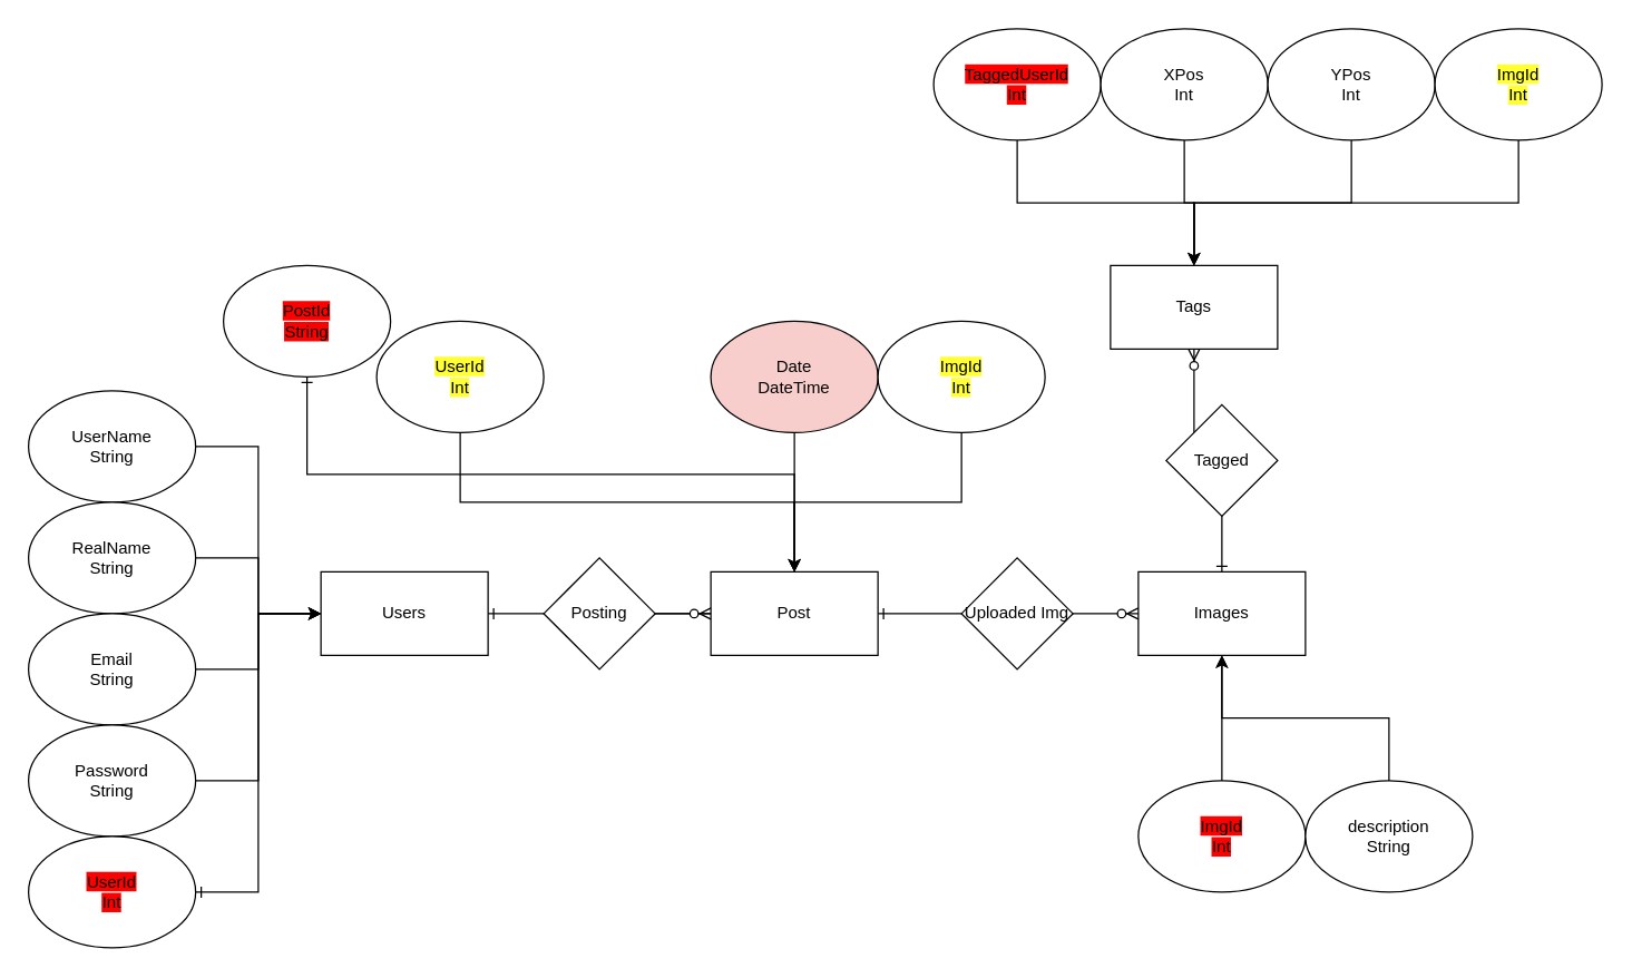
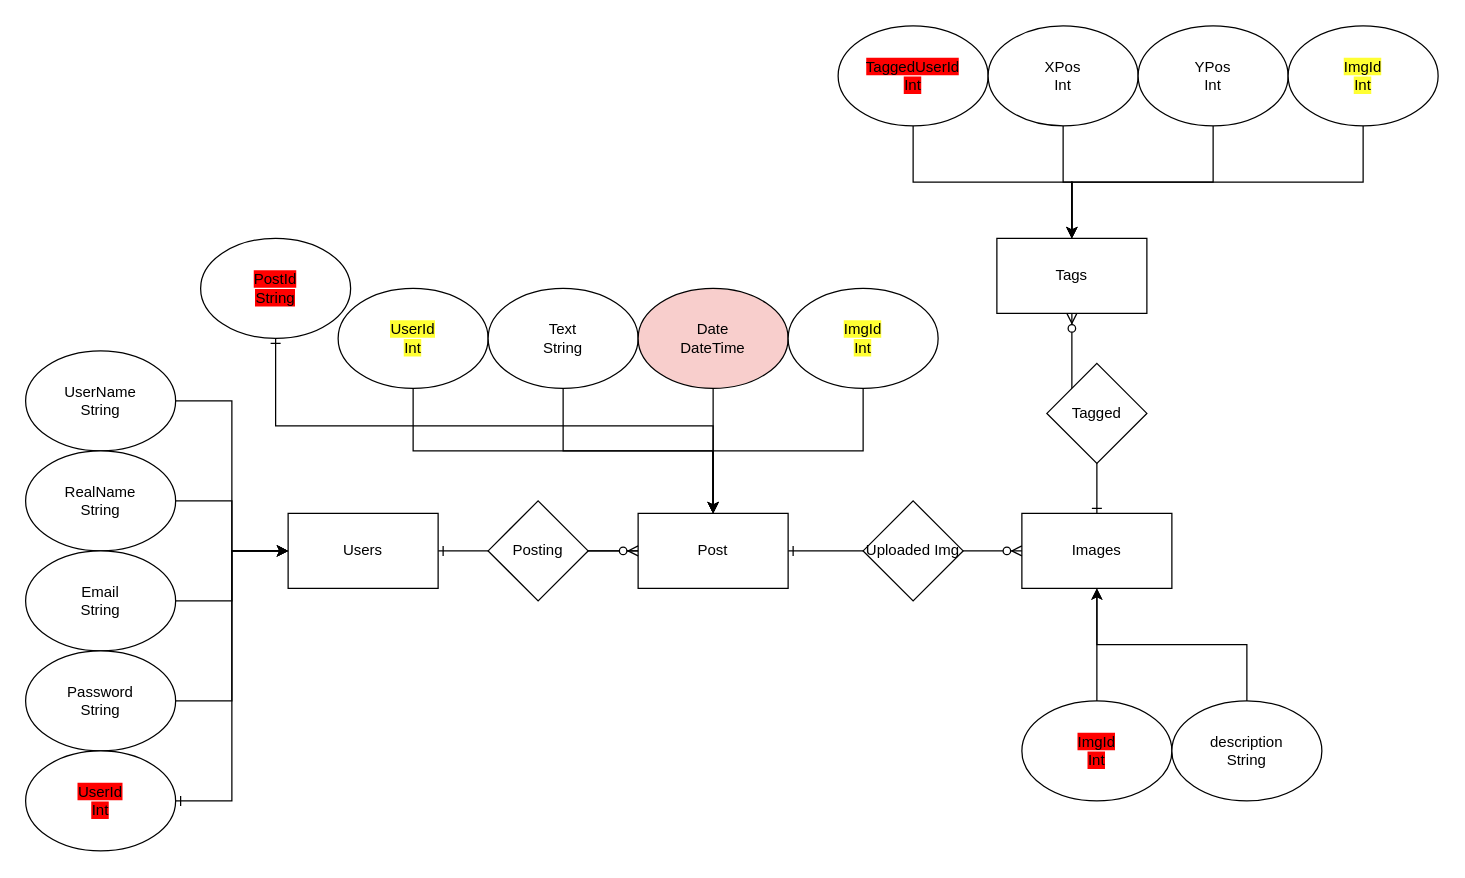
  <mxCell id="0" />
  <mxCell id="1" parent="0" />
  <mxCell id="2" style="edgeStyle=orthogonalEdgeStyle;rounded=0;orthogonalLoop=1;jettySize=auto;html=1;exitX=1;exitY=0.5;exitDx=0;exitDy=0;entryX=0;entryY=0.5;entryDx=0;entryDy=0;endArrow=none;endFill=0;startArrow=ERone;startFill=0;" edge="1" parent="1" source="3" target="8"><mxGeometry relative="1" as="geometry" /></mxCell>
  <mxCell id="3" value="Users" style="rounded=0;whiteSpace=wrap;html=1;" vertex="1" parent="1"><mxGeometry x="230" y="410" width="120" height="60" as="geometry" /></mxCell>
  <mxCell id="4" value="Images" style="rounded=0;whiteSpace=wrap;html=1;" vertex="1" parent="1"><mxGeometry x="817" y="410" width="120" height="60" as="geometry" /></mxCell>
  <mxCell id="5" style="edgeStyle=orthogonalEdgeStyle;rounded=0;orthogonalLoop=1;jettySize=auto;html=1;exitX=0.5;exitY=1;exitDx=0;exitDy=0;entryX=0.5;entryY=0;entryDx=0;entryDy=0;endArrow=ERone;endFill=0;startArrow=ERzeroToMany;startFill=1;" edge="1" parent="1" source="6" target="4"><mxGeometry relative="1" as="geometry" /></mxCell>
  <mxCell id="6" value="Tags" style="rounded=0;whiteSpace=wrap;html=1;" vertex="1" parent="1"><mxGeometry x="797" y="190" width="120" height="60" as="geometry" /></mxCell>
  <mxCell id="7" style="edgeStyle=orthogonalEdgeStyle;rounded=0;orthogonalLoop=1;jettySize=auto;html=1;exitX=1;exitY=0.5;exitDx=0;exitDy=0;endArrow=ERzeroToMany;endFill=1;startArrow=ERone;startFill=0;" edge="1" parent="1" source="8" target="4"><mxGeometry relative="1" as="geometry" /></mxCell>
  <mxCell id="8" value="Post" style="rounded=0;whiteSpace=wrap;html=1;" vertex="1" parent="1"><mxGeometry x="510" y="410" width="120" height="60" as="geometry" /></mxCell>
  <mxCell id="9" style="edgeStyle=orthogonalEdgeStyle;rounded=0;orthogonalLoop=1;jettySize=auto;html=1;exitX=1;exitY=0.5;exitDx=0;exitDy=0;entryX=0;entryY=0.5;entryDx=0;entryDy=0;" edge="1" parent="1" source="10" target="3"><mxGeometry relative="1" as="geometry" /></mxCell>
  <mxCell id="10" value="&lt;span style=&quot;background-color: rgb(255 , 255 , 255)&quot;&gt;UserName&lt;br&gt;String&lt;br&gt;&lt;/span&gt;" style="ellipse;whiteSpace=wrap;html=1;" vertex="1" parent="1"><mxGeometry x="20" y="280" width="120" height="80" as="geometry" /></mxCell>
  <mxCell id="11" style="edgeStyle=orthogonalEdgeStyle;rounded=0;orthogonalLoop=1;jettySize=auto;html=1;exitX=1;exitY=0.5;exitDx=0;exitDy=0;entryX=0;entryY=0.5;entryDx=0;entryDy=0;" edge="1" parent="1" source="12" target="3"><mxGeometry relative="1" as="geometry" /></mxCell>
  <mxCell id="12" value="RealName&lt;br&gt;String&lt;br&gt;" style="ellipse;whiteSpace=wrap;html=1;" vertex="1" parent="1"><mxGeometry x="20" y="360" width="120" height="80" as="geometry" /></mxCell>
  <mxCell id="13" style="edgeStyle=orthogonalEdgeStyle;rounded=0;orthogonalLoop=1;jettySize=auto;html=1;exitX=1;exitY=0.5;exitDx=0;exitDy=0;entryX=0;entryY=0.5;entryDx=0;entryDy=0;endArrow=open;" edge="1" parent="1" source="14" target="3"><mxGeometry relative="1" as="geometry" /></mxCell>
  <mxCell id="14" value="Email&lt;br&gt;String&lt;br&gt;" style="ellipse;whiteSpace=wrap;html=1;" vertex="1" parent="1"><mxGeometry x="20" y="440" width="120" height="80" as="geometry" /></mxCell>
  <mxCell id="15" style="edgeStyle=orthogonalEdgeStyle;rounded=0;orthogonalLoop=1;jettySize=auto;html=1;exitX=1;exitY=0.5;exitDx=0;exitDy=0;entryX=0;entryY=0.5;entryDx=0;entryDy=0;" edge="1" parent="1" source="16" target="3"><mxGeometry relative="1" as="geometry" /></mxCell>
  <mxCell id="16" value="Password&lt;br&gt;String&lt;br&gt;" style="ellipse;whiteSpace=wrap;html=1;" vertex="1" parent="1"><mxGeometry x="20" y="520" width="120" height="80" as="geometry" /></mxCell>
  <mxCell id="17" value="" style="edgeStyle=orthogonalEdgeStyle;rounded=0;orthogonalLoop=1;jettySize=auto;html=1;startArrow=none;startFill=0;endArrow=ERzeroToMany;endFill=1;" edge="1" parent="1" source="18" target="8"><mxGeometry relative="1" as="geometry" /></mxCell>
  <mxCell id="18" value="Posting" style="rhombus;whiteSpace=wrap;html=1;" vertex="1" parent="1"><mxGeometry x="390" y="400" width="80" height="80" as="geometry" /></mxCell>
  <mxCell id="19" value="Uploaded Img" style="rhombus;whiteSpace=wrap;html=1;" vertex="1" parent="1"><mxGeometry x="690" y="400" width="80" height="80" as="geometry" /></mxCell>
  <mxCell id="20" value="Tagged" style="rhombus;whiteSpace=wrap;html=1;" vertex="1" parent="1"><mxGeometry x="837" y="290" width="80" height="80" as="geometry" /></mxCell>
  <mxCell id="21" style="edgeStyle=orthogonalEdgeStyle;rounded=0;orthogonalLoop=1;jettySize=auto;html=1;exitX=0.5;exitY=1;exitDx=0;exitDy=0;" edge="1" parent="1" source="22" target="8"><mxGeometry relative="1" as="geometry" /></mxCell>
  <mxCell id="22" value="&lt;span style=&quot;background-color: rgb(255 , 255 , 51)&quot;&gt;UserId&lt;br&gt;Int&lt;br&gt;&lt;/span&gt;" style="ellipse;whiteSpace=wrap;html=1;" vertex="1" parent="1"><mxGeometry x="270" y="230" width="120" height="80" as="geometry" /></mxCell>
+ <mxCell id="23" style="edgeStyle=orthogonalEdgeStyle;rounded=0;orthogonalLoop=1;jettySize=auto;html=1;exitX=0.5;exitY=1;exitDx=0;exitDy=0;entryX=0.5;entryY=0;entryDx=0;entryDy=0;" edge="1" parent="1" source="24" target="8"><mxGeometry relative="1" as="geometry" /></mxCell>
+ <mxCell id="24" value="Text&lt;br&gt;String&lt;br&gt;" style="ellipse;whiteSpace=wrap;html=1;" vertex="1" parent="1"><mxGeometry x="390" y="230" width="120" height="80" as="geometry" /></mxCell>
  <mxCell id="25" style="edgeStyle=orthogonalEdgeStyle;rounded=0;orthogonalLoop=1;jettySize=auto;html=1;exitX=0.5;exitY=1;exitDx=0;exitDy=0;entryX=0.5;entryY=0;entryDx=0;entryDy=0;" edge="1" parent="1" source="26" target="8"><mxGeometry relative="1" as="geometry" /></mxCell>
  <mxCell id="26" value="Date&lt;br&gt;DateTime&lt;br&gt;" style="ellipse;whiteSpace=wrap;html=1;fillColor=#f8cecc;" vertex="1" parent="1"><mxGeometry x="510" y="230" width="120" height="80" as="geometry" /></mxCell>
  <mxCell id="27" style="edgeStyle=orthogonalEdgeStyle;rounded=0;orthogonalLoop=1;jettySize=auto;html=1;exitX=0.5;exitY=1;exitDx=0;exitDy=0;endArrow=classic;endFill=1;" edge="1" parent="1" source="28" target="8"><mxGeometry relative="1" as="geometry" /></mxCell>
  <mxCell id="28" value="&lt;span style=&quot;background-color: rgb(255 , 255 , 51)&quot;&gt;ImgId&lt;br&gt;Int&lt;br&gt;&lt;/span&gt;" style="ellipse;whiteSpace=wrap;html=1;" vertex="1" parent="1"><mxGeometry x="630" y="230" width="120" height="80" as="geometry" /></mxCell>
  <mxCell id="29" style="edgeStyle=orthogonalEdgeStyle;rounded=0;orthogonalLoop=1;jettySize=auto;html=1;exitX=0.5;exitY=0;exitDx=0;exitDy=0;" edge="1" parent="1" source="30" target="4"><mxGeometry relative="1" as="geometry" /></mxCell>
  <mxCell id="30" value="&lt;span style=&quot;background-color: rgb(255 , 0 , 0)&quot;&gt;ImgId&lt;br&gt;Int&lt;br&gt;&lt;/span&gt;" style="ellipse;whiteSpace=wrap;html=1;" vertex="1" parent="1"><mxGeometry x="817" y="560" width="120" height="80" as="geometry" /></mxCell>
  <mxCell id="31" style="edgeStyle=orthogonalEdgeStyle;rounded=0;orthogonalLoop=1;jettySize=auto;html=1;exitX=0.5;exitY=0;exitDx=0;exitDy=0;entryX=0.5;entryY=1;entryDx=0;entryDy=0;" edge="1" parent="1" source="32" target="4"><mxGeometry relative="1" as="geometry" /></mxCell>
  <mxCell id="32" value="description&lt;br&gt;String&lt;br&gt;" style="ellipse;whiteSpace=wrap;html=1;" vertex="1" parent="1"><mxGeometry x="937" y="560" width="120" height="80" as="geometry" /></mxCell>
  <mxCell id="33" style="edgeStyle=orthogonalEdgeStyle;rounded=0;orthogonalLoop=1;jettySize=auto;html=1;exitX=0.5;exitY=1;exitDx=0;exitDy=0;entryX=0.5;entryY=0;entryDx=0;entryDy=0;" edge="1" parent="1" source="34" target="6"><mxGeometry relative="1" as="geometry" /></mxCell>
  <mxCell id="34" value="&lt;span style=&quot;background-color: rgb(255 , 0 , 0)&quot;&gt;TaggedUserId&lt;br&gt;Int&lt;br&gt;&lt;/span&gt;" style="ellipse;whiteSpace=wrap;html=1;" vertex="1" parent="1"><mxGeometry x="670" y="20" width="120" height="80" as="geometry" /></mxCell>
  <mxCell id="35" style="edgeStyle=orthogonalEdgeStyle;rounded=0;orthogonalLoop=1;jettySize=auto;html=1;exitX=0.5;exitY=1;exitDx=0;exitDy=0;entryX=0.5;entryY=0;entryDx=0;entryDy=0;" edge="1" parent="1" source="36" target="6"><mxGeometry relative="1" as="geometry" /></mxCell>
  <mxCell id="36" value="XPos&lt;br&gt;Int&lt;br&gt;" style="ellipse;whiteSpace=wrap;html=1;" vertex="1" parent="1"><mxGeometry x="790" y="20" width="120" height="80" as="geometry" /></mxCell>
  <mxCell id="37" style="edgeStyle=orthogonalEdgeStyle;rounded=0;orthogonalLoop=1;jettySize=auto;html=1;exitX=0.5;exitY=1;exitDx=0;exitDy=0;entryX=0.5;entryY=0;entryDx=0;entryDy=0;" edge="1" parent="1" source="38" target="6"><mxGeometry relative="1" as="geometry" /></mxCell>
  <mxCell id="38" value="YPos&lt;br&gt;Int&lt;br&gt;" style="ellipse;whiteSpace=wrap;html=1;" vertex="1" parent="1"><mxGeometry x="910" y="20" width="120" height="80" as="geometry" /></mxCell>
  <mxCell id="39" style="edgeStyle=orthogonalEdgeStyle;rounded=0;orthogonalLoop=1;jettySize=auto;html=1;exitX=0.5;exitY=1;exitDx=0;exitDy=0;entryX=0.5;entryY=0;entryDx=0;entryDy=0;" edge="1" parent="1" source="40" target="6"><mxGeometry relative="1" as="geometry" /></mxCell>
  <mxCell id="40" value="&lt;span style=&quot;background-color: rgb(255 , 255 , 51)&quot;&gt;ImgId&lt;br&gt;Int&lt;br&gt;&lt;/span&gt;" style="ellipse;whiteSpace=wrap;html=1;" vertex="1" parent="1"><mxGeometry x="1030" y="20" width="120" height="80" as="geometry" /></mxCell>
  <mxCell id="41" style="edgeStyle=orthogonalEdgeStyle;rounded=0;orthogonalLoop=1;jettySize=auto;html=1;exitX=0.5;exitY=1;exitDx=0;exitDy=0;startArrow=ERone;startFill=0;endArrow=classic;endFill=1;" edge="1" parent="1" source="42" target="8"><mxGeometry relative="1" as="geometry" /></mxCell>
  <mxCell id="42" value="&lt;span style=&quot;background-color: rgb(255 , 0 , 0)&quot;&gt;PostId&lt;br&gt;String&lt;br&gt;&lt;/span&gt;" style="ellipse;whiteSpace=wrap;html=1;" vertex="1" parent="1"><mxGeometry x="160" y="190" width="120" height="80" as="geometry" /></mxCell>
  <mxCell id="43" style="edgeStyle=orthogonalEdgeStyle;rounded=0;orthogonalLoop=1;jettySize=auto;html=1;exitX=1;exitY=0.5;exitDx=0;exitDy=0;entryX=0;entryY=0.5;entryDx=0;entryDy=0;startArrow=ERone;startFill=0;endArrow=classic;endFill=1;" edge="1" parent="1" source="44" target="3"><mxGeometry relative="1" as="geometry" /></mxCell>
  <mxCell id="44" value="&lt;span style=&quot;background-color: rgb(255 , 0 , 0)&quot;&gt;UserId&lt;br&gt;Int&lt;br&gt;&lt;/span&gt;" style="ellipse;whiteSpace=wrap;html=1;" vertex="1" parent="1"><mxGeometry x="20" y="600" width="120" height="80" as="geometry" /></mxCell>
